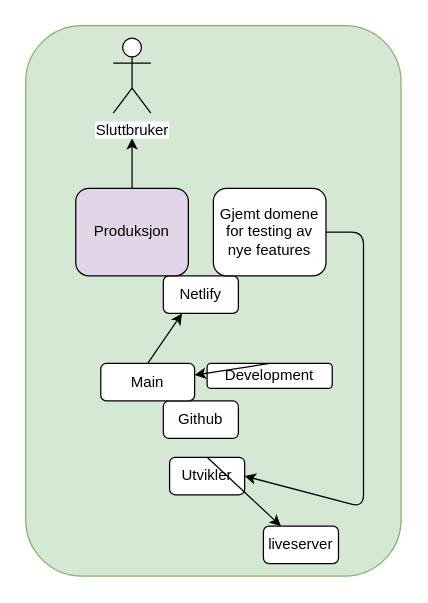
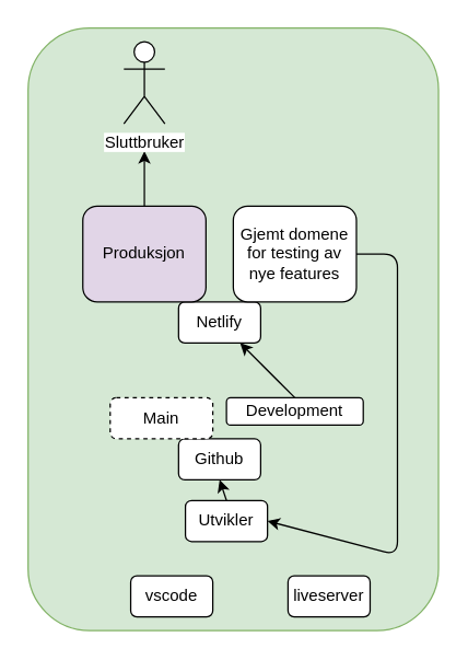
  <mxCell id="0" />
  <mxCell id="1" parent="0" />
  <mxCell id="2" value="" style="rounded=1;whiteSpace=wrap;html=1;fillColor=#d5e8d4;strokeColor=#82b366;glass=0;" vertex="1" parent="1"><mxGeometry x="20" y="20" width="300" height="440" as="geometry" /></mxCell>
  <mxCell id="3" value="Utvikler" style="rounded=1;whiteSpace=wrap;html=1;" vertex="1" parent="1"><mxGeometry x="135" y="365" width="60" height="30" as="geometry" /></mxCell>
  <mxCell id="4" value="Github" style="rounded=1;whiteSpace=wrap;html=1;" vertex="1" parent="1"><mxGeometry x="130" y="320" width="60" height="30" as="geometry" /></mxCell>
- <mxCell id="5" value="Main" style="rounded=1;whiteSpace=wrap;html=1;" vertex="1" parent="1"><mxGeometry x="80" y="290" width="75" height="30" as="geometry" /></mxCell>
+ <mxCell id="5" value="Main" style="rounded=1;whiteSpace=wrap;html=1;dashed=1;" vertex="1" parent="1"><mxGeometry x="80" y="290" width="75" height="30" as="geometry" /></mxCell>
  <mxCell id="6" value="Development" style="rounded=1;whiteSpace=wrap;html=1;" vertex="1" parent="1"><mxGeometry x="165" y="290" width="100" height="20" as="geometry" /></mxCell>
  <mxCell id="7" value="Netlify" style="rounded=1;whiteSpace=wrap;html=1;" vertex="1" parent="1"><mxGeometry x="130" y="220" width="60" height="30" as="geometry" /></mxCell>
  <mxCell id="8" value="Gjemt domene for testing av nye features" style="rounded=1;whiteSpace=wrap;html=1;" vertex="1" parent="1"><mxGeometry x="170" y="150" width="90" height="70" as="geometry" /></mxCell>
  <mxCell id="9" style="edgeStyle=orthogonalEdgeStyle;rounded=0;orthogonalLoop=1;jettySize=auto;html=1;" edge="1" parent="1" source="10"><mxGeometry relative="1" as="geometry"><mxPoint x="105" y="110" as="targetPoint" /></mxGeometry></mxCell>
  <mxCell id="10" value="Produksjon" style="rounded=1;whiteSpace=wrap;html=1;fillColor=#e1d5e7;" vertex="1" parent="1"><mxGeometry x="60" y="150" width="90" height="70" as="geometry" /></mxCell>
- <mxCell id="11" value="" style="endArrow=classic;html=1;exitX=0.5;exitY=0;exitDx=0;exitDy=0;" edge="1" parent="1" source="3" target="17"><mxGeometry width="50" height="50" relative="1" as="geometry"><mxPoint x="190" y="270" as="sourcePoint" /><mxPoint x="240" y="220" as="targetPoint" /></mxGeometry></mxCell>
- <mxCell id="12" value="" style="endArrow=classic;html=1;exitX=0.5;exitY=0;exitDx=0;exitDy=0;entryX=0.25;entryY=1;entryDx=0;entryDy=0;" edge="1" parent="1" source="5" target="7"><mxGeometry width="50" height="50" relative="1" as="geometry"><mxPoint x="190" y="270" as="sourcePoint" /><mxPoint x="240" y="220" as="targetPoint" /></mxGeometry></mxCell>
- <mxCell id="13" value="" style="endArrow=classic;html=1;exitX=0.5;exitY=0;exitDx=0;exitDy=0;" edge="1" parent="1" source="6" target="5"><mxGeometry width="50" height="50" relative="1" as="geometry"><mxPoint x="127.5" y="300" as="sourcePoint" /><mxPoint x="155" y="260" as="targetPoint" /></mxGeometry></mxCell>
+ <mxCell id="11" value="" style="endArrow=classic;html=1;exitX=0.5;exitY=0;exitDx=0;exitDy=0;entryX=0.5;entryY=1;entryDx=0;entryDy=0;" edge="1" parent="1" source="3" target="4"><mxGeometry width="50" height="50" relative="1" as="geometry"><mxPoint x="190" y="270" as="sourcePoint" /><mxPoint x="240" y="220" as="targetPoint" /></mxGeometry></mxCell>
+ <mxCell id="13" value="" style="endArrow=classic;html=1;exitX=0.5;exitY=0;exitDx=0;exitDy=0;entryX=0.75;entryY=1;entryDx=0;entryDy=0;" edge="1" parent="1" source="6" target="7"><mxGeometry width="50" height="50" relative="1" as="geometry"><mxPoint x="127.5" y="300" as="sourcePoint" /><mxPoint x="155" y="260" as="targetPoint" /></mxGeometry></mxCell>
  <mxCell id="14" value="" style="endArrow=classic;html=1;exitX=1;exitY=0.5;exitDx=0;exitDy=0;entryX=1;entryY=0.5;entryDx=0;entryDy=0;" edge="1" parent="1" source="8" target="3"><mxGeometry width="50" height="50" relative="1" as="geometry"><mxPoint x="250" y="270" as="sourcePoint" /><mxPoint x="310" y="280" as="targetPoint" /><Array as="points"><mxPoint x="290" y="185" /><mxPoint x="290" y="405" /></Array></mxGeometry></mxCell>
  <mxCell id="15" value="Sluttbruker" style="shape=umlActor;verticalLabelPosition=bottom;labelBackgroundColor=#ffffff;verticalAlign=top;html=1;outlineConnect=0;" vertex="1" parent="1"><mxGeometry x="90" y="30" width="30" height="60" as="geometry" /></mxCell>
+ <mxCell id="16" value="vscode" style="rounded=1;whiteSpace=wrap;html=1;" vertex="1" parent="1"><mxGeometry x="95" y="420" width="60" height="30" as="geometry" /></mxCell>
  <mxCell id="17" value="liveserver" style="rounded=1;whiteSpace=wrap;html=1;" vertex="1" parent="1"><mxGeometry x="210" y="420" width="60" height="30" as="geometry" /></mxCell>
